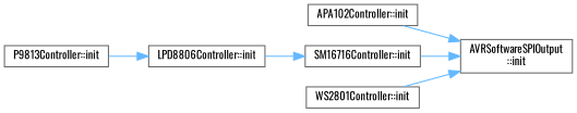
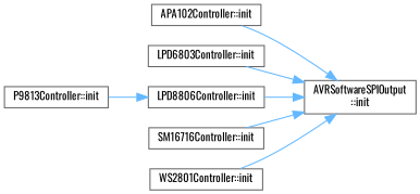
  digraph {
    fontname=Oswald
    rankdir=RL
    node [color=grey40 fillcolor=white fontname=Oswald fontsize=10 shape=box style=filled]
    edge [color=steelblue1 dir=back fontname=Oswald fontsize=10 labelfontname=Helvetica labelfontsize=10 style=solid]
    n1 [height=0.2 label="AVRSoftwareSPIOutput\l::init" width=0.4]
    n2 [height=0.2 label="APA102Controller::init" width=0.4]
+   n3 [height=0.2 label="LPD6803Controller::init" width=0.4]
    n4 [height=0.2 label="LPD8806Controller::init" width=0.4]
    n5 [height=0.2 label="SM16716Controller::init" width=0.4]
    n6 [height=0.2 label="WS2801Controller::init" width=0.4]
    n7 [height=0.2 label="P9813Controller::init" width=0.4]
    n1 -> n2
-   n5 -> n4
+   n1 -> n3
+   n1 -> n4
    n1 -> n5
    n1 -> n6
    n4 -> n7
  }
